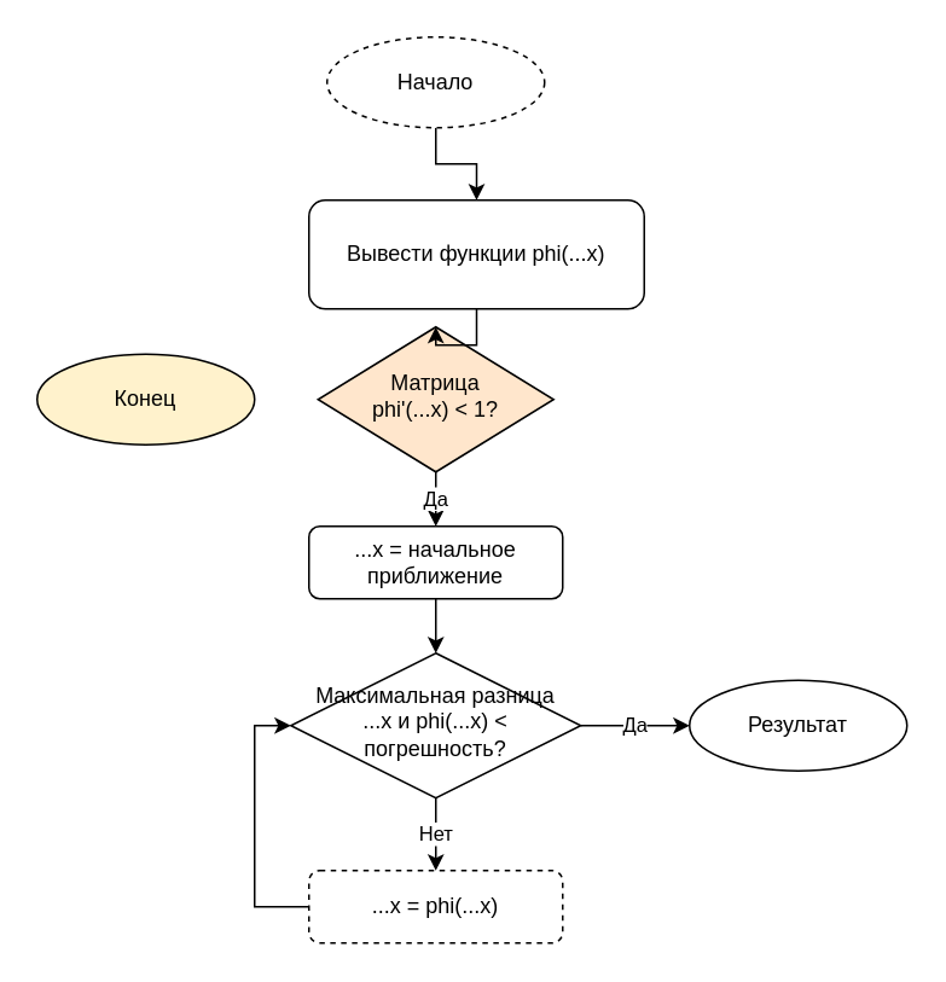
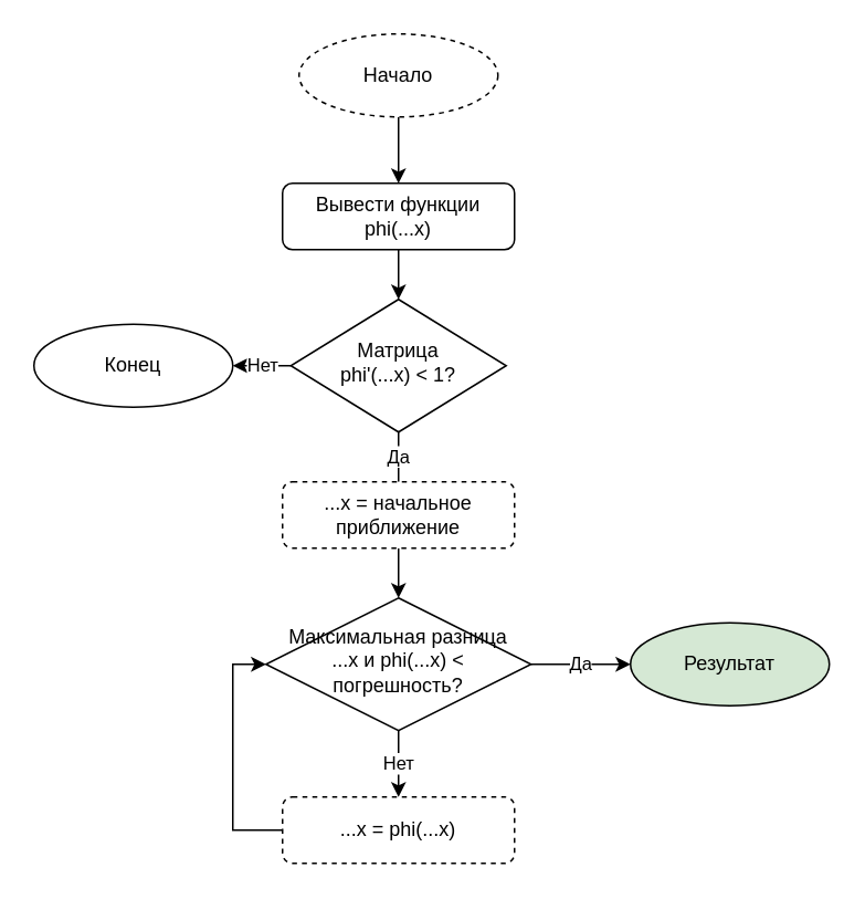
  <mxCell id="0" />
  <mxCell id="1" parent="0" />
- <mxCell id="3" value="Да" style="edgeStyle=orthogonalEdgeStyle;rounded=0;orthogonalLoop=1;jettySize=auto;html=1;entryX=0.5;entryY=0;entryDx=0;entryDy=0;" edge="1" parent="1" source="4" target="13"><mxGeometry relative="1" as="geometry" /></mxCell>
- <mxCell id="4" value="Матрица&lt;br&gt;phi'(...x) &amp;lt; 1?" style="rhombus;whiteSpace=wrap;html=1;shadow=0;fontFamily=Helvetica;fontSize=12;align=center;strokeWidth=1;spacing=6;spacingTop=-4;fillColor=#ffe6cc;" parent="1" vertex="1"><mxGeometry x="175" y="180" width="130" height="80" as="geometry" /></mxCell>
+ <mxCell id="2" value="Нет" style="edgeStyle=orthogonalEdgeStyle;rounded=0;orthogonalLoop=1;jettySize=auto;html=1;entryX=1;entryY=0.5;entryDx=0;entryDy=0;" edge="1" parent="1" source="4" target="9"><mxGeometry relative="1" as="geometry" /></mxCell>
+ <mxCell id="3" value="Да" style="edgeStyle=orthogonalEdgeStyle;rounded=0;orthogonalLoop=1;jettySize=auto;html=1;entryX=0.5;entryY=0;entryDx=0;entryDy=0;endArrow=none;" edge="1" parent="1" source="4" target="13"><mxGeometry relative="1" as="geometry" /></mxCell>
+ <mxCell id="4" value="Матрица&lt;br&gt;phi'(...x) &amp;lt; 1?" style="rhombus;whiteSpace=wrap;html=1;shadow=0;fontFamily=Helvetica;fontSize=12;align=center;strokeWidth=1;spacing=6;spacingTop=-4;" parent="1" vertex="1"><mxGeometry x="175" y="180" width="130" height="80" as="geometry" /></mxCell>
  <mxCell id="5" style="edgeStyle=orthogonalEdgeStyle;rounded=0;orthogonalLoop=1;jettySize=auto;html=1;entryX=0.5;entryY=0;entryDx=0;entryDy=0;" edge="1" parent="1" source="6" target="8"><mxGeometry relative="1" as="geometry" /></mxCell>
  <mxCell id="6" value="Начало" style="ellipse;whiteSpace=wrap;html=1;dashed=1;" vertex="1" parent="1"><mxGeometry x="180" y="20" width="120" height="50" as="geometry" /></mxCell>
  <mxCell id="7" style="edgeStyle=orthogonalEdgeStyle;rounded=0;orthogonalLoop=1;jettySize=auto;html=1;entryX=0.5;entryY=0;entryDx=0;entryDy=0;" edge="1" parent="1" source="8" target="4"><mxGeometry relative="1" as="geometry" /></mxCell>
- <mxCell id="8" value="Вывести функции phi(...x)" style="rounded=1;whiteSpace=wrap;html=1;fontSize=12;glass=0;strokeWidth=1;shadow=0;" vertex="1" parent="1"><mxGeometry x="170" y="110" width="185" height="60" as="geometry" /></mxCell>
- <mxCell id="9" value="Конец" style="ellipse;whiteSpace=wrap;html=1;fillColor=#fff2cc;" vertex="1" parent="1"><mxGeometry x="20" y="195" width="120" height="50" as="geometry" /></mxCell>
+ <mxCell id="8" value="Вывести функции phi(...x)" style="rounded=1;whiteSpace=wrap;html=1;fontSize=12;glass=0;strokeWidth=1;shadow=0;" vertex="1" parent="1"><mxGeometry x="170" y="110" width="140" height="40" as="geometry" /></mxCell>
+ <mxCell id="9" value="Конец" style="ellipse;whiteSpace=wrap;html=1;" vertex="1" parent="1"><mxGeometry x="20" y="195" width="120" height="50" as="geometry" /></mxCell>
  <mxCell id="10" style="edgeStyle=orthogonalEdgeStyle;rounded=0;orthogonalLoop=1;jettySize=auto;html=1;entryX=0;entryY=0.5;entryDx=0;entryDy=0;" edge="1" parent="1" source="11" target="16"><mxGeometry relative="1" as="geometry"><Array as="points"><mxPoint x="140" y="500" /><mxPoint x="140" y="400" /></Array></mxGeometry></mxCell>
  <mxCell id="11" value="...x = phi(...x)" style="rounded=1;whiteSpace=wrap;html=1;fontSize=12;glass=0;strokeWidth=1;shadow=0;dashed=1;" vertex="1" parent="1"><mxGeometry x="170" y="480" width="140" height="40" as="geometry" /></mxCell>
  <mxCell id="12" style="edgeStyle=orthogonalEdgeStyle;rounded=0;orthogonalLoop=1;jettySize=auto;html=1;entryX=0.5;entryY=0;entryDx=0;entryDy=0;" edge="1" parent="1" source="13" target="16"><mxGeometry relative="1" as="geometry" /></mxCell>
- <mxCell id="13" value="...x = начальное приближение" style="rounded=1;whiteSpace=wrap;html=1;fontSize=12;glass=0;strokeWidth=1;shadow=0;" vertex="1" parent="1"><mxGeometry x="170" y="290" width="140" height="40" as="geometry" /></mxCell>
+ <mxCell id="13" value="...x = начальное приближение" style="rounded=1;whiteSpace=wrap;html=1;fontSize=12;glass=0;strokeWidth=1;shadow=0;dashed=1;" vertex="1" parent="1"><mxGeometry x="170" y="290" width="140" height="40" as="geometry" /></mxCell>
  <mxCell id="14" value="Да" style="edgeStyle=orthogonalEdgeStyle;rounded=0;orthogonalLoop=1;jettySize=auto;html=1;entryX=0;entryY=0.5;entryDx=0;entryDy=0;" edge="1" parent="1" source="16" target="17"><mxGeometry relative="1" as="geometry" /></mxCell>
  <mxCell id="15" value="Нет" style="edgeStyle=orthogonalEdgeStyle;rounded=0;orthogonalLoop=1;jettySize=auto;html=1;entryX=0.5;entryY=0;entryDx=0;entryDy=0;" edge="1" parent="1" source="16" target="11"><mxGeometry relative="1" as="geometry" /></mxCell>
  <mxCell id="16" value="Максимальная разница ...x и phi(...x) &amp;lt; погрешность?" style="rhombus;whiteSpace=wrap;html=1;shadow=0;fontFamily=Helvetica;fontSize=12;align=center;strokeWidth=1;spacing=6;spacingTop=-4;" vertex="1" parent="1"><mxGeometry x="160" y="360" width="160" height="80" as="geometry" /></mxCell>
- <mxCell id="17" value="Результат" style="ellipse;whiteSpace=wrap;html=1;" vertex="1" parent="1"><mxGeometry x="380" y="375" width="120" height="50" as="geometry" /></mxCell>
+ <mxCell id="17" value="Результат" style="ellipse;whiteSpace=wrap;html=1;fillColor=#d5e8d4;" vertex="1" parent="1"><mxGeometry x="380" y="375" width="120" height="50" as="geometry" /></mxCell>
